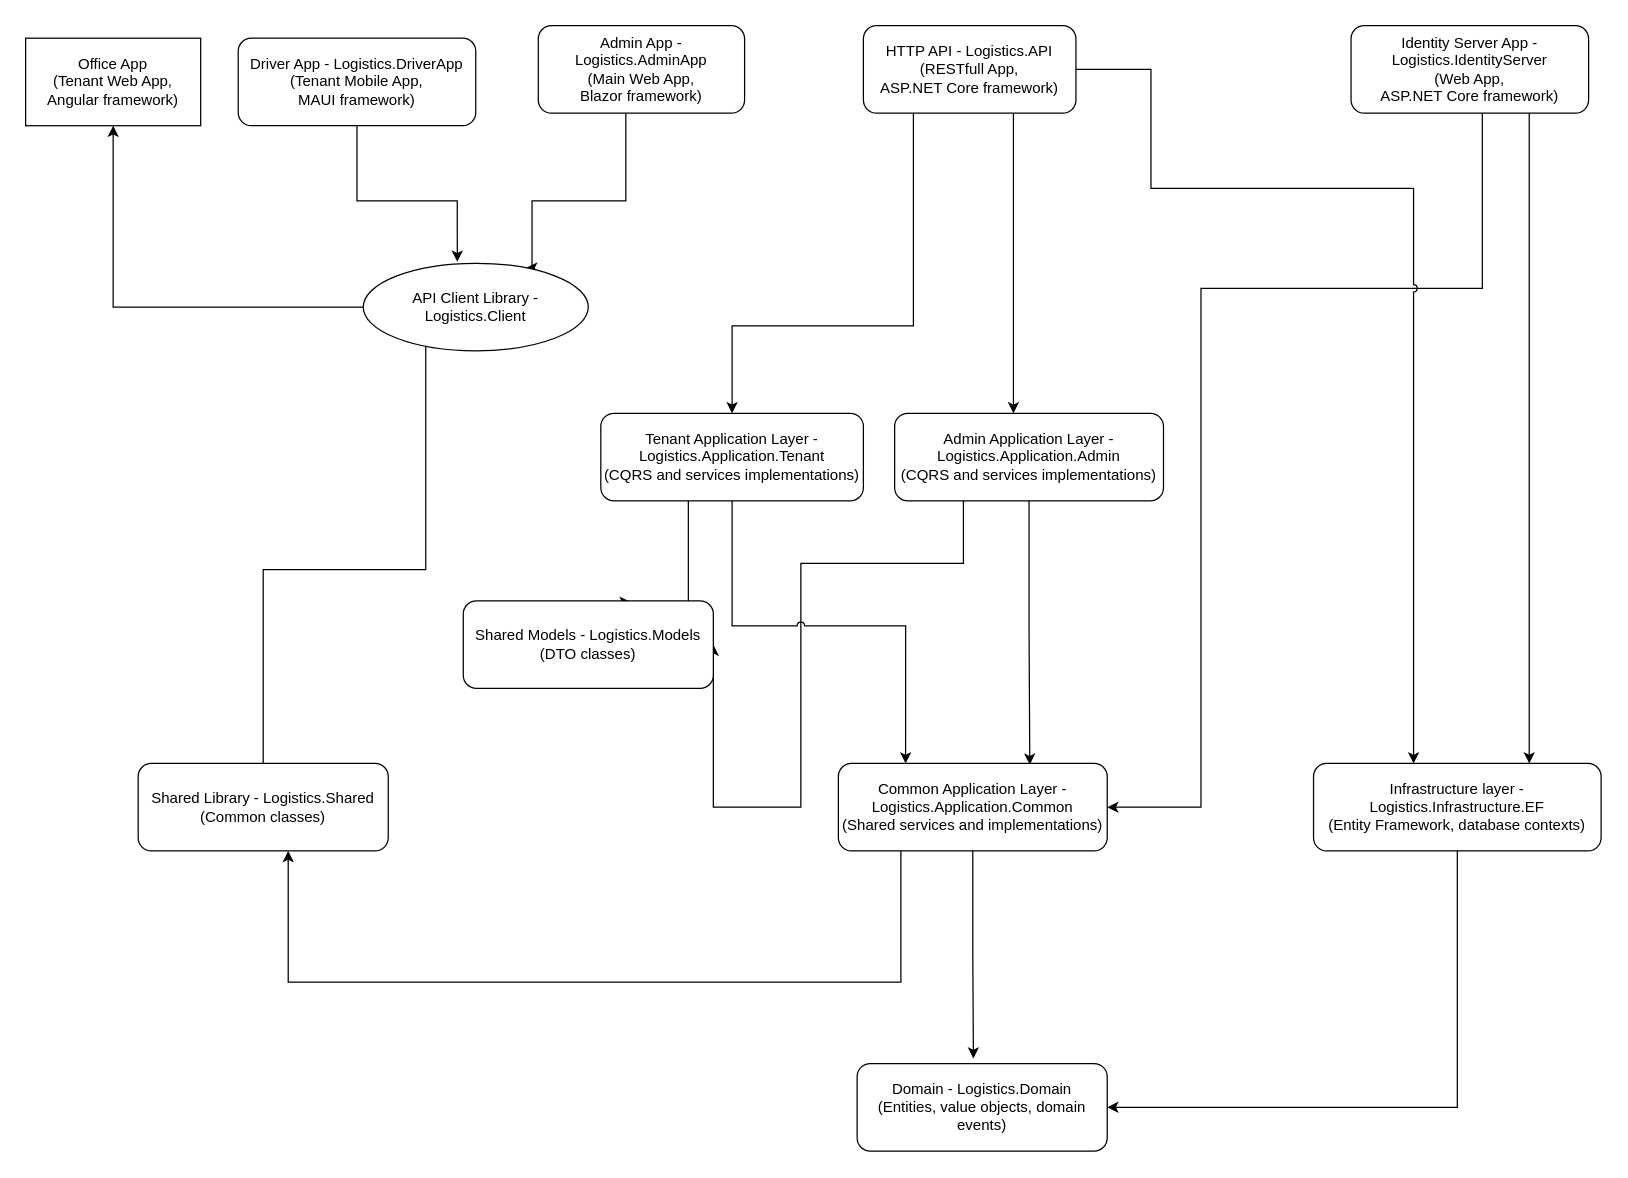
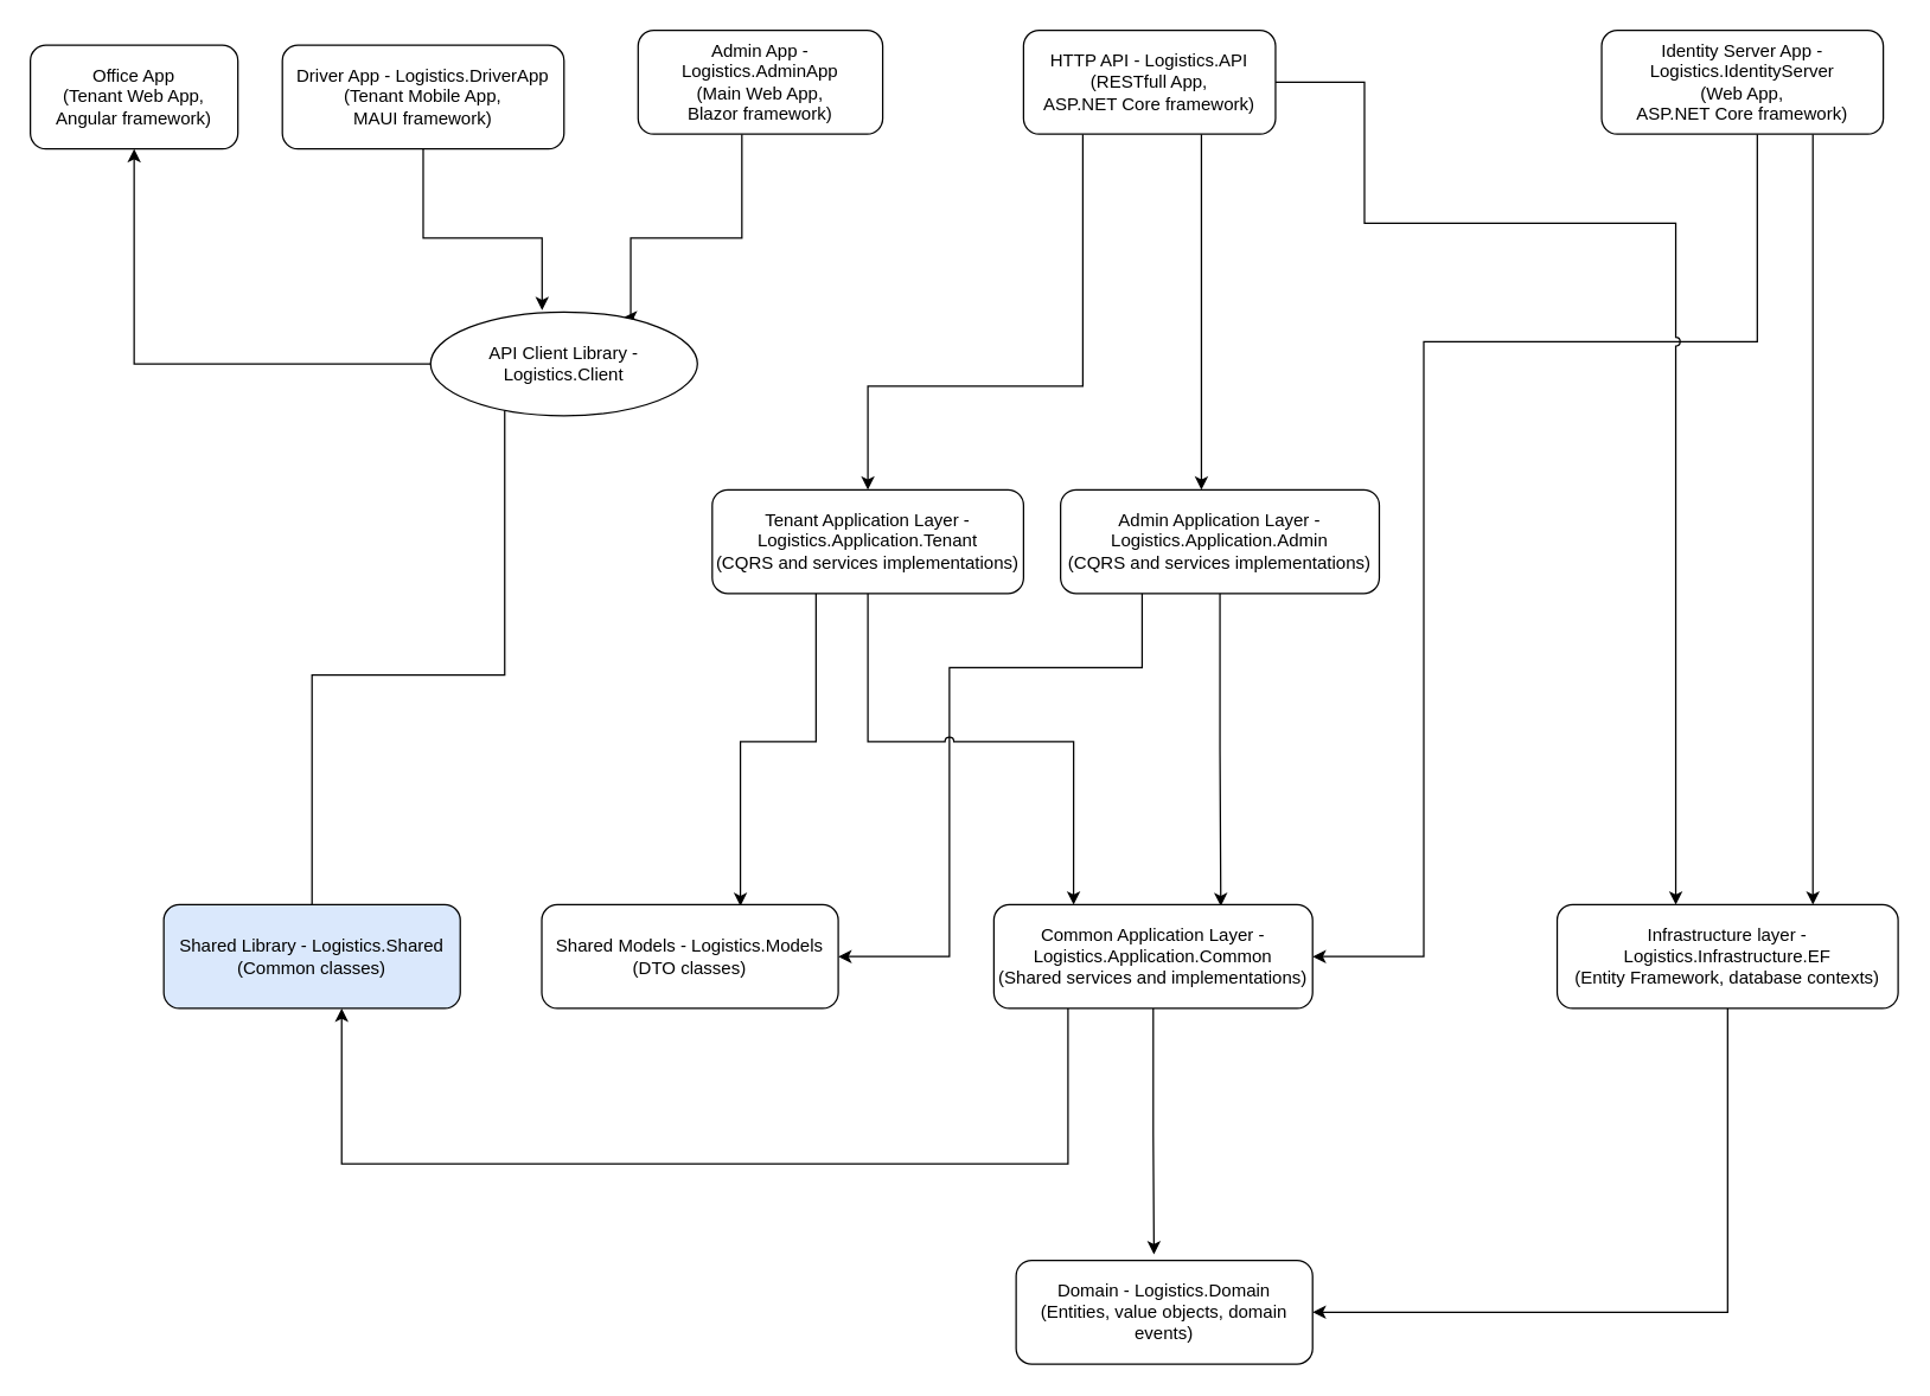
  <mxCell id="0" />
  <mxCell id="1" parent="0" />
  <mxCell id="2" style="edgeStyle=orthogonalEdgeStyle;rounded=0;orthogonalLoop=1;jettySize=auto;html=1;entryX=0.418;entryY=-0.017;entryDx=0;entryDy=0;entryPerimeter=0;" parent="1" source="3" target="12" edge="1"><mxGeometry relative="1" as="geometry"><Array as="points"><mxPoint x="285" y="160" /><mxPoint x="365" y="160" /></Array></mxGeometry></mxCell>
  <mxCell id="3" value="Driver App - Logistics.DriverApp&lt;br&gt;(Tenant Mobile App,&lt;br&gt;MAUI framework)" style="rounded=1;whiteSpace=wrap;html=1;" parent="1" vertex="1"><mxGeometry x="190" y="30" width="190" height="70" as="geometry" /></mxCell>
- <mxCell id="4" value="Office App&lt;br&gt;(Tenant Web App,&lt;br&gt;Angular framework)" style="whiteSpace=wrap;html=1;rounded=0;" parent="1" vertex="1"><mxGeometry x="20" y="30" width="140" height="70" as="geometry" /></mxCell>
+ <mxCell id="4" value="Office App&lt;br&gt;(Tenant Web App,&lt;br&gt;Angular framework)" style="rounded=1;whiteSpace=wrap;html=1;" parent="1" vertex="1"><mxGeometry x="20" y="30" width="140" height="70" as="geometry" /></mxCell>
  <mxCell id="5" style="edgeStyle=orthogonalEdgeStyle;rounded=0;orthogonalLoop=1;jettySize=auto;html=1;entryX=0.75;entryY=0;entryDx=0;entryDy=0;" edge="1" parent="1" source="6" target="12"><mxGeometry relative="1" as="geometry"><Array as="points"><mxPoint x="500" y="160" /><mxPoint x="425" y="160" /></Array></mxGeometry></mxCell>
  <mxCell id="6" value="Admin App - Logistics.AdminApp&lt;br&gt;(Main Web App,&lt;br&gt;Blazor framework)" style="rounded=1;whiteSpace=wrap;html=1;" parent="1" vertex="1"><mxGeometry x="430" y="20" width="165" height="70" as="geometry" /></mxCell>
  <mxCell id="7" style="edgeStyle=orthogonalEdgeStyle;rounded=0;orthogonalLoop=1;jettySize=auto;html=1;entryX=1;entryY=0.5;entryDx=0;entryDy=0;" edge="1" parent="1" source="9" target="30"><mxGeometry relative="1" as="geometry"><Array as="points"><mxPoint x="1185" y="230" /><mxPoint x="960" y="230" /><mxPoint x="960" y="645" /></Array></mxGeometry></mxCell>
  <mxCell id="8" style="edgeStyle=orthogonalEdgeStyle;rounded=0;orthogonalLoop=1;jettySize=auto;html=1;entryX=0.75;entryY=0;entryDx=0;entryDy=0;" edge="1" parent="1" source="9" target="26"><mxGeometry relative="1" as="geometry"><Array as="points"><mxPoint x="1223" y="335" /></Array></mxGeometry></mxCell>
  <mxCell id="9" value="Identity Server App - Logistics.IdentityServer&lt;br&gt;(Web App,&lt;br&gt;ASP.NET Core framework)" style="rounded=1;whiteSpace=wrap;html=1;" parent="1" vertex="1"><mxGeometry x="1080" y="20" width="190" height="70" as="geometry" /></mxCell>
  <mxCell id="10" style="edgeStyle=orthogonalEdgeStyle;rounded=0;orthogonalLoop=1;jettySize=auto;html=1;entryX=0.5;entryY=0;entryDx=0;entryDy=0;endArrow=none;" edge="1" parent="1" source="12" target="23"><mxGeometry relative="1" as="geometry"><Array as="points"><mxPoint x="340" y="455" /><mxPoint x="210" y="455" /></Array></mxGeometry></mxCell>
  <mxCell id="11" style="edgeStyle=orthogonalEdgeStyle;rounded=0;orthogonalLoop=1;jettySize=auto;html=1;" edge="1" parent="1" source="12" target="4"><mxGeometry relative="1" as="geometry" /></mxCell>
  <mxCell id="12" value="API Client Library - Logistics.Client" style="ellipse;whiteSpace=wrap;html=1;" parent="1" vertex="1"><mxGeometry x="290" y="210" width="180" height="70" as="geometry" /></mxCell>
  <mxCell id="13" style="edgeStyle=orthogonalEdgeStyle;rounded=0;orthogonalLoop=1;jettySize=auto;html=1;" parent="1" source="16" target="19" edge="1"><mxGeometry relative="1" as="geometry"><Array as="points"><mxPoint x="810" y="260" /><mxPoint x="810" y="260" /></Array></mxGeometry></mxCell>
  <mxCell id="14" style="edgeStyle=orthogonalEdgeStyle;rounded=0;orthogonalLoop=1;jettySize=auto;html=1;" edge="1" parent="1" source="16" target="22"><mxGeometry relative="1" as="geometry"><Array as="points"><mxPoint x="730" y="260" /><mxPoint x="585" y="260" /></Array></mxGeometry></mxCell>
  <mxCell id="15" style="edgeStyle=orthogonalEdgeStyle;rounded=0;orthogonalLoop=1;jettySize=auto;html=1;jumpStyle=arc;" edge="1" parent="1" source="16" target="26"><mxGeometry relative="1" as="geometry"><Array as="points"><mxPoint x="920" y="55" /><mxPoint x="920" y="150" /><mxPoint x="1130" y="150" /></Array></mxGeometry></mxCell>
  <mxCell id="16" value="HTTP API - Logistics.API&lt;br&gt;(RESTfull App,&lt;br&gt;ASP.NET Core framework)" style="rounded=1;whiteSpace=wrap;html=1;" parent="1" vertex="1"><mxGeometry x="690" y="20" width="170" height="70" as="geometry" /></mxCell>
  <mxCell id="17" style="edgeStyle=orthogonalEdgeStyle;rounded=0;orthogonalLoop=1;jettySize=auto;html=1;entryX=0.712;entryY=0.014;entryDx=0;entryDy=0;entryPerimeter=0;" edge="1" parent="1" source="19" target="30"><mxGeometry relative="1" as="geometry" /></mxCell>
  <mxCell id="18" style="edgeStyle=orthogonalEdgeStyle;rounded=0;orthogonalLoop=1;jettySize=auto;html=1;entryX=1;entryY=0.5;entryDx=0;entryDy=0;" edge="1" parent="1" source="19" target="27"><mxGeometry relative="1" as="geometry"><Array as="points"><mxPoint x="770" y="450" /><mxPoint x="640" y="450" /><mxPoint x="640" y="645" /></Array></mxGeometry></mxCell>
  <mxCell id="19" value="Admin Application Layer - Logistics.Application.Admin&lt;br&gt;(CQRS and services implementations)" style="rounded=1;whiteSpace=wrap;html=1;" parent="1" vertex="1"><mxGeometry x="715" y="330" width="215" height="70" as="geometry" /></mxCell>
  <mxCell id="20" style="edgeStyle=orthogonalEdgeStyle;rounded=0;orthogonalLoop=1;jettySize=auto;html=1;entryX=0.67;entryY=0.014;entryDx=0;entryDy=0;entryPerimeter=0;" edge="1" parent="1" source="22" target="27"><mxGeometry relative="1" as="geometry"><Array as="points"><mxPoint x="550" y="500" /><mxPoint x="499" y="500" /></Array></mxGeometry></mxCell>
  <mxCell id="21" style="edgeStyle=orthogonalEdgeStyle;rounded=0;orthogonalLoop=1;jettySize=auto;html=1;entryX=0.25;entryY=0;entryDx=0;entryDy=0;jumpStyle=arc;" edge="1" parent="1" source="22" target="30"><mxGeometry relative="1" as="geometry"><Array as="points"><mxPoint x="585" y="500" /><mxPoint x="724" y="500" /></Array></mxGeometry></mxCell>
  <mxCell id="22" value="Tenant Application Layer - Logistics.Application.Tenant&lt;br&gt;(CQRS and services implementations)" style="rounded=1;whiteSpace=wrap;html=1;" parent="1" vertex="1"><mxGeometry x="480" y="330" width="210" height="70" as="geometry" /></mxCell>
- <mxCell id="23" value="Shared Library - Logistics.Shared (Common classes)" style="rounded=1;whiteSpace=wrap;html=1;" parent="1" vertex="1"><mxGeometry x="110" y="610" width="200" height="70" as="geometry" /></mxCell>
+ <mxCell id="23" value="Shared Library - Logistics.Shared (Common classes)" style="rounded=1;whiteSpace=wrap;html=1;fillColor=#dae8fc;" parent="1" vertex="1"><mxGeometry x="110" y="610" width="200" height="70" as="geometry" /></mxCell>
  <mxCell id="24" value="Domain - Logistics.Domain&lt;br&gt;(Entities, value objects, domain events)" style="rounded=1;whiteSpace=wrap;html=1;" parent="1" vertex="1"><mxGeometry x="685" y="850" width="200" height="70" as="geometry" /></mxCell>
  <mxCell id="25" style="edgeStyle=orthogonalEdgeStyle;rounded=0;orthogonalLoop=1;jettySize=auto;html=1;entryX=1;entryY=0.5;entryDx=0;entryDy=0;" edge="1" parent="1" source="26" target="24"><mxGeometry relative="1" as="geometry"><Array as="points"><mxPoint x="1165" y="885" /></Array></mxGeometry></mxCell>
  <mxCell id="26" value="Infrastructure layer - Logistics.Infrastructure.EF&lt;br&gt;(Entity Framework, database contexts)" style="rounded=1;whiteSpace=wrap;html=1;" parent="1" vertex="1"><mxGeometry x="1050" y="610" width="230" height="70" as="geometry" /></mxCell>
- <mxCell id="27" value="Shared Models - Logistics.Models (DTO classes)" style="rounded=1;whiteSpace=wrap;html=1;" vertex="1" parent="1"><mxGeometry x="370" y="480" width="200" height="70" as="geometry" /></mxCell>
+ <mxCell id="27" value="Shared Models - Logistics.Models (DTO classes)" style="rounded=1;whiteSpace=wrap;html=1;" vertex="1" parent="1"><mxGeometry x="365" y="610" width="200" height="70" as="geometry" /></mxCell>
  <mxCell id="28" style="edgeStyle=orthogonalEdgeStyle;rounded=0;orthogonalLoop=1;jettySize=auto;html=1;entryX=0.465;entryY=-0.057;entryDx=0;entryDy=0;entryPerimeter=0;" edge="1" parent="1" source="30" target="24"><mxGeometry relative="1" as="geometry" /></mxCell>
  <mxCell id="29" style="edgeStyle=orthogonalEdgeStyle;rounded=0;orthogonalLoop=1;jettySize=auto;html=1;entryX=0.6;entryY=1;entryDx=0;entryDy=0;entryPerimeter=0;" edge="1" parent="1" source="30" target="23"><mxGeometry relative="1" as="geometry"><Array as="points"><mxPoint x="720" y="785" /><mxPoint x="230" y="785" /></Array></mxGeometry></mxCell>
  <mxCell id="30" value="Common Application Layer - Logistics.Application.Common&lt;br&gt;(Shared services and implementations)" style="rounded=1;whiteSpace=wrap;html=1;" vertex="1" parent="1"><mxGeometry x="670" y="610" width="215" height="70" as="geometry" /></mxCell>
